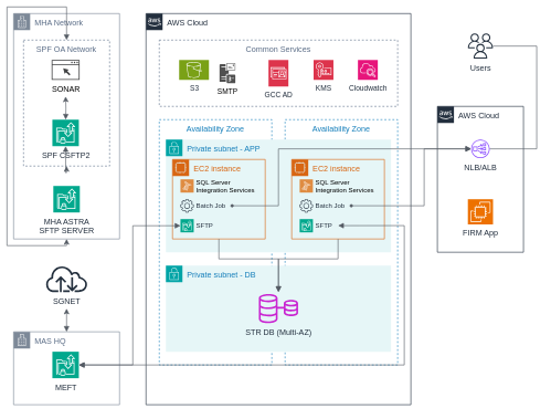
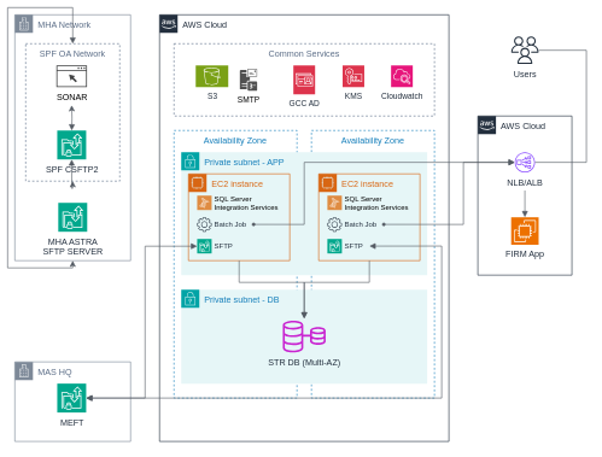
  <mxCell id="0" />
  <mxCell id="1" parent="0" />
  <mxCell id="2" value="MHA Network" style="points=[[0,0],[0.25,0],[0.5,0],[0.75,0],[1,0],[1,0.25],[1,0.5],[1,0.75],[1,1],[0.75,1],[0.5,1],[0.25,1],[0,1],[0,0.75],[0,0.5],[0,0.25]];outlineConnect=0;gradientColor=none;html=1;whiteSpace=wrap;fontSize=12;fontStyle=0;container=1;pointerEvents=0;collapsible=0;recursiveResize=0;shape=mxgraph.aws4.group;grIcon=mxgraph.aws4.group_corporate_data_center;strokeColor=#7D8998;fillColor=none;verticalAlign=top;align=left;spacingLeft=30;fontColor=#5A6C86;dashed=0;" parent="1" vertex="1"><mxGeometry x="20" y="20" width="160" height="340" as="geometry" /></mxCell>
  <mxCell id="3" value="SPF OA Network" style="fillColor=none;strokeColor=#5A6C86;dashed=1;verticalAlign=top;fontStyle=0;fontColor=#5A6C86;whiteSpace=wrap;html=1;" parent="2" vertex="1"><mxGeometry x="15" y="40" width="130" height="190" as="geometry" /></mxCell>
  <mxCell id="4" value="SPF CSFTP2" style="sketch=0;points=[[0,0,0],[0.25,0,0],[0.5,0,0],[0.75,0,0],[1,0,0],[0,1,0],[0.25,1,0],[0.5,1,0],[0.75,1,0],[1,1,0],[0,0.25,0],[0,0.5,0],[0,0.75,0],[1,0.25,0],[1,0.5,0],[1,0.75,0]];outlineConnect=0;fontColor=#232F3E;fillColor=#01A88D;strokeColor=#ffffff;dashed=0;verticalLabelPosition=bottom;verticalAlign=top;align=center;html=1;fontSize=12;fontStyle=0;aspect=fixed;shape=mxgraph.aws4.resourceIcon;resIcon=mxgraph.aws4.transfer_for_sftp;" parent="2" vertex="1"><mxGeometry x="58.55" y="160" width="40" height="40" as="geometry" /></mxCell>
  <mxCell id="5" value="MHA ASTRA&lt;div&gt;SFTP SERVER&lt;/div&gt;" style="sketch=0;points=[[0,0,0],[0.25,0,0],[0.5,0,0],[0.75,0,0],[1,0,0],[0,1,0],[0.25,1,0],[0.5,1,0],[0.75,1,0],[1,1,0],[0,0.25,0],[0,0.5,0],[0,0.75,0],[1,0.25,0],[1,0.5,0],[1,0.75,0]];outlineConnect=0;fontColor=#232F3E;fillColor=#01A88D;strokeColor=#ffffff;dashed=0;verticalLabelPosition=bottom;verticalAlign=top;align=center;html=1;fontSize=12;fontStyle=0;aspect=fixed;shape=mxgraph.aws4.resourceIcon;resIcon=mxgraph.aws4.transfer_for_sftp;" parent="2" vertex="1"><mxGeometry x="60.0" y="260" width="40" height="40" as="geometry" /></mxCell>
  <mxCell id="6" value="" style="edgeStyle=orthogonalEdgeStyle;html=1;endArrow=block;elbow=vertical;startArrow=classic;endFill=1;strokeColor=#545B64;rounded=0;exitX=0.5;exitY=1;exitDx=0;exitDy=25;exitPerimeter=0;startFill=1;" edge="1" parent="2" target="4"><mxGeometry width="100" relative="1" as="geometry"><mxPoint x="78.545" y="125" as="sourcePoint" /><mxPoint x="170" y="140" as="targetPoint" /></mxGeometry></mxCell>
  <mxCell id="7" value="" style="edgeStyle=orthogonalEdgeStyle;html=1;endArrow=block;elbow=vertical;startArrow=classic;endFill=1;strokeColor=#545B64;rounded=0;exitX=0.5;exitY=1;exitDx=0;exitDy=0;startFill=1;" edge="1" parent="2" source="3" target="4"><mxGeometry width="100" relative="1" as="geometry"><mxPoint x="70" y="250" as="sourcePoint" /><mxPoint x="170" y="250" as="targetPoint" /></mxGeometry></mxCell>
  <mxCell id="8" value="SONAR" style="sketch=0;pointerEvents=1;shadow=0;dashed=0;html=1;strokeColor=none;fillColor=#434445;aspect=fixed;labelPosition=center;verticalLabelPosition=bottom;verticalAlign=top;align=center;outlineConnect=0;shape=mxgraph.vvd.web_browser;" vertex="1" parent="2"><mxGeometry x="57.43" y="70" width="42.25" height="30" as="geometry" /></mxCell>
- <mxCell id="9" value="SGNET" style="sketch=0;outlineConnect=0;fontColor=#232F3E;gradientColor=none;fillColor=#232F3D;strokeColor=none;dashed=0;verticalLabelPosition=bottom;verticalAlign=top;align=center;html=1;fontSize=12;fontStyle=0;aspect=fixed;pointerEvents=1;shape=mxgraph.aws4.internet;points=[[0.5,1,0,0,25]];" vertex="1" parent="1"><mxGeometry x="67.5" y="400" width="65" height="40" as="geometry" /></mxCell>
  <mxCell id="10" value="MAS HQ" style="points=[[0,0],[0.25,0],[0.5,0],[0.75,0],[1,0],[1,0.25],[1,0.5],[1,0.75],[1,1],[0.75,1],[0.5,1],[0.25,1],[0,1],[0,0.75],[0,0.5],[0,0.25]];outlineConnect=0;gradientColor=none;html=1;whiteSpace=wrap;fontSize=12;fontStyle=0;container=1;pointerEvents=0;collapsible=0;recursiveResize=0;shape=mxgraph.aws4.group;grIcon=mxgraph.aws4.group_corporate_data_center;strokeColor=#7D8998;fillColor=none;verticalAlign=top;align=left;spacingLeft=30;fontColor=#5A6C86;dashed=0;" vertex="1" parent="1"><mxGeometry x="20" y="500" width="160" height="110" as="geometry" /></mxCell>
  <mxCell id="11" value="MEFT" style="sketch=0;points=[[0,0,0],[0.25,0,0],[0.5,0,0],[0.75,0,0],[1,0,0],[0,1,0],[0.25,1,0],[0.5,1,0],[0.75,1,0],[1,1,0],[0,0.25,0],[0,0.5,0],[0,0.75,0],[1,0.25,0],[1,0.5,0],[1,0.75,0]];outlineConnect=0;fontColor=#232F3E;fillColor=#01A88D;strokeColor=#ffffff;dashed=0;verticalLabelPosition=bottom;verticalAlign=top;align=center;html=1;fontSize=12;fontStyle=0;aspect=fixed;shape=mxgraph.aws4.resourceIcon;resIcon=mxgraph.aws4.transfer_for_sftp;" vertex="1" parent="10"><mxGeometry x="58.55" y="30" width="40" height="40" as="geometry" /></mxCell>
  <mxCell id="12" value="AWS Cloud" style="points=[[0,0],[0.25,0],[0.5,0],[0.75,0],[1,0],[1,0.25],[1,0.5],[1,0.75],[1,1],[0.75,1],[0.5,1],[0.25,1],[0,1],[0,0.75],[0,0.5],[0,0.25]];outlineConnect=0;gradientColor=none;html=1;whiteSpace=wrap;fontSize=12;fontStyle=0;container=1;pointerEvents=0;collapsible=0;recursiveResize=0;shape=mxgraph.aws4.group;grIcon=mxgraph.aws4.group_aws_cloud_alt;strokeColor=#232F3E;fillColor=none;verticalAlign=top;align=left;spacingLeft=30;fontColor=#232F3E;dashed=0;" vertex="1" parent="1"><mxGeometry x="220" y="20" width="400" height="590" as="geometry" /></mxCell>
  <mxCell id="13" value="Common Services" style="fillColor=none;strokeColor=#5A6C86;dashed=1;verticalAlign=top;fontStyle=0;fontColor=#5A6C86;whiteSpace=wrap;html=1;" vertex="1" parent="12"><mxGeometry x="20" y="40" width="360" height="100" as="geometry" /></mxCell>
  <mxCell id="14" value="S3" style="sketch=0;points=[[0,0,0],[0.25,0,0],[0.5,0,0],[0.75,0,0],[1,0,0],[0,1,0],[0.25,1,0],[0.5,1,0],[0.75,1,0],[1,1,0],[0,0.25,0],[0,0.5,0],[0,0.75,0],[1,0.25,0],[1,0.5,0],[1,0.75,0]];outlineConnect=0;fontColor=#232F3E;fillColor=#7AA116;strokeColor=#ffffff;dashed=0;verticalLabelPosition=bottom;verticalAlign=top;align=center;html=1;fontSize=11;fontStyle=0;aspect=fixed;shape=mxgraph.aws4.resourceIcon;resIcon=mxgraph.aws4.s3;" vertex="1" parent="12"><mxGeometry x="50" y="70" width="45" height="30" as="geometry" /></mxCell>
  <mxCell id="15" value="GCC AD" style="sketch=0;points=[[0,0,0],[0.25,0,0],[0.5,0,0],[0.75,0,0],[1,0,0],[0,1,0],[0.25,1,0],[0.5,1,0],[0.75,1,0],[1,1,0],[0,0.25,0],[0,0.5,0],[0,0.75,0],[1,0.25,0],[1,0.5,0],[1,0.75,0]];outlineConnect=0;fontColor=#232F3E;fillColor=#DD344C;strokeColor=#ffffff;dashed=0;verticalLabelPosition=bottom;verticalAlign=top;align=center;html=1;fontSize=11;fontStyle=0;aspect=fixed;shape=mxgraph.aws4.resourceIcon;resIcon=mxgraph.aws4.directory_service;" vertex="1" parent="12"><mxGeometry x="185" y="70" width="30" height="40" as="geometry" /></mxCell>
  <mxCell id="16" value="KMS" style="sketch=0;points=[[0,0,0],[0.25,0,0],[0.5,0,0],[0.75,0,0],[1,0,0],[0,1,0],[0.25,1,0],[0.5,1,0],[0.75,1,0],[1,1,0],[0,0.25,0],[0,0.5,0],[0,0.75,0],[1,0.25,0],[1,0.5,0],[1,0.75,0]];outlineConnect=0;fontColor=#232F3E;fillColor=#DD344C;strokeColor=#ffffff;dashed=0;verticalLabelPosition=bottom;verticalAlign=top;align=center;html=1;fontSize=11;fontStyle=0;aspect=fixed;shape=mxgraph.aws4.resourceIcon;resIcon=mxgraph.aws4.key_management_service;" vertex="1" parent="12"><mxGeometry x="253" y="70" width="30" height="30" as="geometry" /></mxCell>
  <mxCell id="17" value="Cloudwatch" style="sketch=0;points=[[0,0,0],[0.25,0,0],[0.5,0,0],[0.75,0,0],[1,0,0],[0,1,0],[0.25,1,0],[0.5,1,0],[0.75,1,0],[1,1,0],[0,0.25,0],[0,0.5,0],[0,0.75,0],[1,0.25,0],[1,0.5,0],[1,0.75,0]];points=[[0,0,0],[0.25,0,0],[0.5,0,0],[0.75,0,0],[1,0,0],[0,1,0],[0.25,1,0],[0.5,1,0],[0.75,1,0],[1,1,0],[0,0.25,0],[0,0.5,0],[0,0.75,0],[1,0.25,0],[1,0.5,0],[1,0.75,0]];outlineConnect=0;fontColor=#232F3E;fillColor=#E7157B;strokeColor=#ffffff;dashed=0;verticalLabelPosition=bottom;verticalAlign=top;align=center;html=1;fontSize=11;fontStyle=0;aspect=fixed;shape=mxgraph.aws4.resourceIcon;resIcon=mxgraph.aws4.cloudwatch_2;" vertex="1" parent="12"><mxGeometry x="320" y="70" width="30" height="30" as="geometry" /></mxCell>
  <mxCell id="18" value="SMTP" style="sketch=0;pointerEvents=1;shadow=0;dashed=0;html=1;strokeColor=none;fillColor=#505050;labelPosition=center;verticalLabelPosition=bottom;verticalAlign=top;outlineConnect=0;align=center;shape=mxgraph.office.servers.3rd_party_mail_server;fontSize=11;" vertex="1" parent="12"><mxGeometry x="111" y="75" width="23.9" height="30" as="geometry" /></mxCell>
  <mxCell id="19" value="Availability Zone" style="fillColor=none;strokeColor=#147EBA;dashed=1;verticalAlign=top;fontStyle=0;fontColor=#147EBA;whiteSpace=wrap;html=1;" vertex="1" parent="12"><mxGeometry x="20" y="160" width="170" height="370" as="geometry" /></mxCell>
  <mxCell id="20" value="Availability Zone" style="fillColor=none;strokeColor=#147EBA;dashed=1;verticalAlign=top;fontStyle=0;fontColor=#147EBA;whiteSpace=wrap;html=1;" vertex="1" parent="12"><mxGeometry x="210" y="160" width="170" height="370" as="geometry" /></mxCell>
  <mxCell id="21" value="Private subnet - APP" style="points=[[0,0],[0.25,0],[0.5,0],[0.75,0],[1,0],[1,0.25],[1,0.5],[1,0.75],[1,1],[0.75,1],[0.5,1],[0.25,1],[0,1],[0,0.75],[0,0.5],[0,0.25]];outlineConnect=0;gradientColor=none;html=1;whiteSpace=wrap;fontSize=12;fontStyle=0;container=1;pointerEvents=0;collapsible=0;recursiveResize=0;shape=mxgraph.aws4.group;grIcon=mxgraph.aws4.group_security_group;grStroke=0;strokeColor=#00A4A6;fillColor=#E6F6F7;verticalAlign=top;align=left;spacingLeft=30;fontColor=#147EBA;dashed=0;" vertex="1" parent="12"><mxGeometry x="30" y="190" width="340" height="170" as="geometry" /></mxCell>
  <mxCell id="22" value="EC2 instance" style="points=[[0,0],[0.25,0],[0.5,0],[0.75,0],[1,0],[1,0.25],[1,0.5],[1,0.75],[1,1],[0.75,1],[0.5,1],[0.25,1],[0,1],[0,0.75],[0,0.5],[0,0.25]];outlineConnect=0;gradientColor=none;html=1;whiteSpace=wrap;fontSize=12;fontStyle=0;container=1;pointerEvents=0;collapsible=0;recursiveResize=0;shape=mxgraph.aws4.group;grIcon=mxgraph.aws4.group_ec2_instance_contents;strokeColor=#D86613;fillColor=none;verticalAlign=top;align=left;spacingLeft=30;fontColor=#D86613;dashed=0;" vertex="1" parent="21"><mxGeometry x="10" y="30" width="140" height="120" as="geometry" /></mxCell>
  <mxCell id="23" value="SQL Server&lt;div style=&quot;font-size: 10px;&quot;&gt;Integration Services&lt;/div&gt;" style="sketch=0;pointerEvents=1;shadow=0;dashed=0;html=1;strokeColor=none;fillColor=#DF8C42;labelPosition=right;verticalLabelPosition=middle;verticalAlign=middle;align=left;outlineConnect=0;shape=mxgraph.veeam2.microsoft_sql;fontSize=10;spacingLeft=2;" vertex="1" parent="22"><mxGeometry x="12" y="30" width="20" height="20" as="geometry" /></mxCell>
  <mxCell id="24" value="SFTP" style="sketch=0;points=[[0,0,0],[0.25,0,0],[0.5,0,0],[0.75,0,0],[1,0,0],[0,1,0],[0.25,1,0],[0.5,1,0],[0.75,1,0],[1,1,0],[0,0.25,0],[0,0.5,0],[0,0.75,0],[1,0.25,0],[1,0.5,0],[1,0.75,0]];outlineConnect=0;fontColor=#232F3E;fillColor=#01A88D;strokeColor=#ffffff;dashed=0;verticalLabelPosition=middle;verticalAlign=middle;align=left;html=1;fontSize=10;fontStyle=0;aspect=fixed;shape=mxgraph.aws4.resourceIcon;resIcon=mxgraph.aws4.transfer_for_sftp;labelPosition=right;spacingLeft=2;" vertex="1" parent="22"><mxGeometry x="12" y="90" width="20" height="20" as="geometry" /></mxCell>
  <mxCell id="25" value="Batch Job" style="sketch=0;outlineConnect=0;fontColor=#232F3E;gradientColor=none;fillColor=#232F3D;strokeColor=none;dashed=0;verticalLabelPosition=middle;verticalAlign=middle;align=left;html=1;fontSize=10;fontStyle=0;aspect=fixed;pointerEvents=1;shape=mxgraph.aws4.gear;labelPosition=right;spacingLeft=2;" vertex="1" parent="22"><mxGeometry x="12" y="60" width="20" height="20" as="geometry" /></mxCell>
  <mxCell id="26" value="EC2 instance" style="points=[[0,0],[0.25,0],[0.5,0],[0.75,0],[1,0],[1,0.25],[1,0.5],[1,0.75],[1,1],[0.75,1],[0.5,1],[0.25,1],[0,1],[0,0.75],[0,0.5],[0,0.25]];outlineConnect=0;gradientColor=none;html=1;whiteSpace=wrap;fontSize=12;fontStyle=0;container=1;pointerEvents=0;collapsible=0;recursiveResize=0;shape=mxgraph.aws4.group;grIcon=mxgraph.aws4.group_ec2_instance_contents;strokeColor=#D86613;fillColor=none;verticalAlign=top;align=left;spacingLeft=30;fontColor=#D86613;dashed=0;" vertex="1" parent="21"><mxGeometry x="190" y="30" width="140" height="120" as="geometry" /></mxCell>
  <mxCell id="27" value="SQL Server&lt;div style=&quot;font-size: 10px;&quot;&gt;Integration Services&lt;/div&gt;" style="sketch=0;pointerEvents=1;shadow=0;dashed=0;html=1;strokeColor=none;fillColor=#DF8C42;labelPosition=right;verticalLabelPosition=middle;verticalAlign=middle;align=left;outlineConnect=0;shape=mxgraph.veeam2.microsoft_sql;fontSize=10;spacingLeft=2;" vertex="1" parent="26"><mxGeometry x="12" y="30" width="20" height="20" as="geometry" /></mxCell>
  <mxCell id="28" value="SFTP" style="sketch=0;points=[[0,0,0],[0.25,0,0],[0.5,0,0],[0.75,0,0],[1,0,0],[0,1,0],[0.25,1,0],[0.5,1,0],[0.75,1,0],[1,1,0],[0,0.25,0],[0,0.5,0],[0,0.75,0],[1,0.25,0],[1,0.5,0],[1,0.75,0]];outlineConnect=0;fontColor=#232F3E;fillColor=#01A88D;strokeColor=#ffffff;dashed=0;verticalLabelPosition=middle;verticalAlign=middle;align=left;html=1;fontSize=10;fontStyle=0;aspect=fixed;shape=mxgraph.aws4.resourceIcon;resIcon=mxgraph.aws4.transfer_for_sftp;labelPosition=right;spacingLeft=2;" vertex="1" parent="26"><mxGeometry x="12" y="90" width="20" height="20" as="geometry" /></mxCell>
  <mxCell id="29" value="Batch Job" style="sketch=0;outlineConnect=0;fontColor=#232F3E;gradientColor=none;fillColor=#232F3D;strokeColor=none;dashed=0;verticalLabelPosition=middle;verticalAlign=middle;align=left;html=1;fontSize=10;fontStyle=0;aspect=fixed;pointerEvents=1;shape=mxgraph.aws4.gear;labelPosition=right;spacingLeft=2;" vertex="1" parent="26"><mxGeometry x="12" y="60" width="20" height="20" as="geometry" /></mxCell>
  <mxCell id="30" value="Private subnet - DB" style="points=[[0,0],[0.25,0],[0.5,0],[0.75,0],[1,0],[1,0.25],[1,0.5],[1,0.75],[1,1],[0.75,1],[0.5,1],[0.25,1],[0,1],[0,0.75],[0,0.5],[0,0.25]];outlineConnect=0;gradientColor=none;html=1;whiteSpace=wrap;fontSize=12;fontStyle=0;container=1;pointerEvents=0;collapsible=0;recursiveResize=0;shape=mxgraph.aws4.group;grIcon=mxgraph.aws4.group_security_group;grStroke=0;strokeColor=#00A4A6;fillColor=#E6F6F7;verticalAlign=top;align=left;spacingLeft=30;fontColor=#147EBA;dashed=0;" vertex="1" parent="12"><mxGeometry x="30" y="380" width="340" height="130" as="geometry" /></mxCell>
  <mxCell id="31" value="STR DB (Multi-AZ)" style="sketch=0;outlineConnect=0;fontColor=#232F3E;gradientColor=none;fillColor=#C925D1;strokeColor=none;dashed=0;verticalLabelPosition=bottom;verticalAlign=top;align=center;html=1;fontSize=12;fontStyle=0;aspect=fixed;pointerEvents=1;shape=mxgraph.aws4.rds_multi_az;" vertex="1" parent="30"><mxGeometry x="140.41" y="43" width="59.17" height="44" as="geometry" /></mxCell>
  <mxCell id="32" value="" style="edgeStyle=orthogonalEdgeStyle;html=1;endArrow=block;elbow=vertical;startArrow=none;endFill=1;strokeColor=#545B64;rounded=0;exitX=0.5;exitY=1;exitDx=0;exitDy=0;" edge="1" parent="12" source="22"><mxGeometry width="100" relative="1" as="geometry"><mxPoint x="140" y="260" as="sourcePoint" /><mxPoint x="200" y="420" as="targetPoint" /><Array as="points"><mxPoint x="110" y="370" /><mxPoint x="200" y="370" /></Array></mxGeometry></mxCell>
  <mxCell id="33" value="AWS Cloud" style="points=[[0,0],[0.25,0],[0.5,0],[0.75,0],[1,0],[1,0.25],[1,0.5],[1,0.75],[1,1],[0.75,1],[0.5,1],[0.25,1],[0,1],[0,0.75],[0,0.5],[0,0.25]];outlineConnect=0;gradientColor=none;html=1;whiteSpace=wrap;fontSize=12;fontStyle=0;container=1;pointerEvents=0;collapsible=0;recursiveResize=0;shape=mxgraph.aws4.group;grIcon=mxgraph.aws4.group_aws_cloud_alt;strokeColor=#232F3E;fillColor=none;verticalAlign=top;align=left;spacingLeft=30;fontColor=#232F3E;dashed=0;" vertex="1" parent="1"><mxGeometry x="660" y="160" width="130" height="220" as="geometry" /></mxCell>
  <mxCell id="34" value="NLB/ALB" style="sketch=0;outlineConnect=0;fontColor=#232F3E;gradientColor=none;fillColor=#8C4FFF;strokeColor=none;dashed=0;verticalLabelPosition=bottom;verticalAlign=top;align=center;html=1;fontSize=12;fontStyle=0;aspect=fixed;pointerEvents=1;shape=mxgraph.aws4.network_load_balancer;points=[[0.5,1,0,0,25]];" vertex="1" parent="33"><mxGeometry x="51" y="50" width="28" height="28" as="geometry" /></mxCell>
  <mxCell id="35" value="FIRM App" style="sketch=0;points=[[0,0,0],[0.25,0,0],[0.5,0,0],[0.75,0,0],[1,0,0],[0,1,0],[0.25,1,0],[0.5,1,0],[0.75,1,0],[1,1,0],[0,0.25,0],[0,0.5,0],[0,0.75,0],[1,0.25,0],[1,0.5,0],[1,0.75,0]];outlineConnect=0;fontColor=#232F3E;fillColor=#ED7100;strokeColor=#ffffff;dashed=0;verticalLabelPosition=bottom;verticalAlign=top;align=center;html=1;fontSize=12;fontStyle=0;aspect=fixed;shape=mxgraph.aws4.resourceIcon;resIcon=mxgraph.aws4.ec2;" vertex="1" parent="33"><mxGeometry x="46" y="140" width="38" height="38" as="geometry" /></mxCell>
+ <mxCell id="36" value="" style="edgeStyle=orthogonalEdgeStyle;html=1;endArrow=block;elbow=vertical;startArrow=none;endFill=1;strokeColor=#545B64;rounded=0;exitX=0.5;exitY=1;exitDx=0;exitDy=25;exitPerimeter=0;" edge="1" parent="33" source="34" target="35"><mxGeometry width="100" relative="1" as="geometry"><mxPoint x="60" y="120" as="sourcePoint" /><mxPoint x="160" y="120" as="targetPoint" /></mxGeometry></mxCell>
  <mxCell id="37" value="" style="edgeStyle=orthogonalEdgeStyle;html=1;endArrow=block;elbow=vertical;startArrow=oval;endFill=1;strokeColor=#545B64;rounded=0;exitX=0.647;exitY=0.351;exitDx=0;exitDy=0;exitPerimeter=0;startFill=1;startSize=4;" edge="1" parent="1" source="19" target="34"><mxGeometry width="100" relative="1" as="geometry"><mxPoint x="360" y="280" as="sourcePoint" /><mxPoint x="460" y="280" as="targetPoint" /><Array as="points"><mxPoint x="420" y="310" /><mxPoint x="420" y="224" /></Array></mxGeometry></mxCell>
  <mxCell id="38" value="" style="edgeStyle=orthogonalEdgeStyle;html=1;endArrow=block;elbow=vertical;startArrow=none;endFill=1;strokeColor=#545B64;rounded=0;exitX=0.5;exitY=1;exitDx=0;exitDy=0;" edge="1" parent="1" source="26"><mxGeometry width="100" relative="1" as="geometry"><mxPoint x="360" y="280" as="sourcePoint" /><mxPoint x="420" y="440" as="targetPoint" /><Array as="points"><mxPoint x="510" y="390" /><mxPoint x="420" y="390" /></Array></mxGeometry></mxCell>
  <mxCell id="39" value="" style="edgeStyle=orthogonalEdgeStyle;html=1;endArrow=block;elbow=vertical;startArrow=oval;endFill=1;strokeColor=#545B64;rounded=0;exitX=0.588;exitY=0.351;exitDx=0;exitDy=0;exitPerimeter=0;startFill=1;startSize=4;" edge="1" parent="1" source="20" target="34"><mxGeometry width="100" relative="1" as="geometry"><mxPoint x="360" y="280" as="sourcePoint" /><mxPoint x="460" y="280" as="targetPoint" /><Array as="points"><mxPoint x="640" y="310" /><mxPoint x="640" y="224" /></Array></mxGeometry></mxCell>
  <mxCell id="40" value="Users" style="sketch=0;outlineConnect=0;fontColor=#232F3E;gradientColor=none;fillColor=#232F3D;strokeColor=none;dashed=0;verticalLabelPosition=bottom;verticalAlign=top;align=center;html=1;fontSize=12;fontStyle=0;aspect=fixed;pointerEvents=1;shape=mxgraph.aws4.users;" vertex="1" parent="1"><mxGeometry x="706" y="50" width="38" height="38" as="geometry" /></mxCell>
  <mxCell id="41" value="" style="edgeStyle=orthogonalEdgeStyle;html=1;endArrow=none;elbow=vertical;startArrow=none;endFill=1;strokeColor=#545B64;rounded=0;" edge="1" parent="1" source="40" target="34"><mxGeometry width="100" relative="1" as="geometry"><mxPoint x="700" y="90" as="sourcePoint" /><mxPoint x="800" y="90" as="targetPoint" /><Array as="points"><mxPoint x="810" y="69" /><mxPoint x="810" y="224" /></Array></mxGeometry></mxCell>
- <mxCell id="42" value="" style="edgeStyle=orthogonalEdgeStyle;html=1;endArrow=block;elbow=vertical;startArrow=classic;endFill=1;strokeColor=#545B64;rounded=0;exitX=0.5;exitY=1;exitDx=0;exitDy=25;exitPerimeter=0;startFill=1;" edge="1" parent="1" source="9" target="10"><mxGeometry width="100" relative="1" as="geometry"><mxPoint x="100" y="470" as="sourcePoint" /><mxPoint x="180" y="470" as="targetPoint" /></mxGeometry></mxCell>
  <mxCell id="43" value="" style="edgeStyle=orthogonalEdgeStyle;html=1;endArrow=block;elbow=vertical;startArrow=classic;endFill=1;strokeColor=#545B64;rounded=0;exitX=0.5;exitY=1;exitDx=0;exitDy=0;startFill=1;" edge="1" parent="1" source="2" target="3"><mxGeometry width="100" relative="1" as="geometry"><mxPoint x="100" y="380" as="sourcePoint" /><mxPoint x="200" y="380" as="targetPoint" /></mxGeometry></mxCell>
  <mxCell id="44" value="" style="edgeStyle=orthogonalEdgeStyle;html=1;endArrow=block;elbow=vertical;startArrow=block;startFill=1;endFill=1;strokeColor=#545B64;rounded=0;entryX=0;entryY=0.5;entryDx=0;entryDy=0;entryPerimeter=0;" edge="1" parent="1" source="11" target="24"><mxGeometry width="100" relative="1" as="geometry"><mxPoint x="120" y="550" as="sourcePoint" /><mxPoint x="220" y="550" as="targetPoint" /><Array as="points"><mxPoint x="200" y="550" /><mxPoint x="200" y="340" /></Array></mxGeometry></mxCell>
  <mxCell id="45" value="" style="edgeStyle=orthogonalEdgeStyle;html=1;endArrow=block;elbow=vertical;startArrow=block;startFill=1;endFill=1;strokeColor=#545B64;rounded=0;exitX=1;exitY=0.5;exitDx=0;exitDy=0;exitPerimeter=0;entryX=0.471;entryY=0.432;entryDx=0;entryDy=0;entryPerimeter=0;" edge="1" parent="1" source="11" target="20"><mxGeometry width="100" relative="1" as="geometry"><mxPoint x="130" y="550" as="sourcePoint" /><mxPoint x="230" y="550" as="targetPoint" /><Array as="points"><mxPoint x="610" y="550" /><mxPoint x="610" y="340" /></Array></mxGeometry></mxCell>
